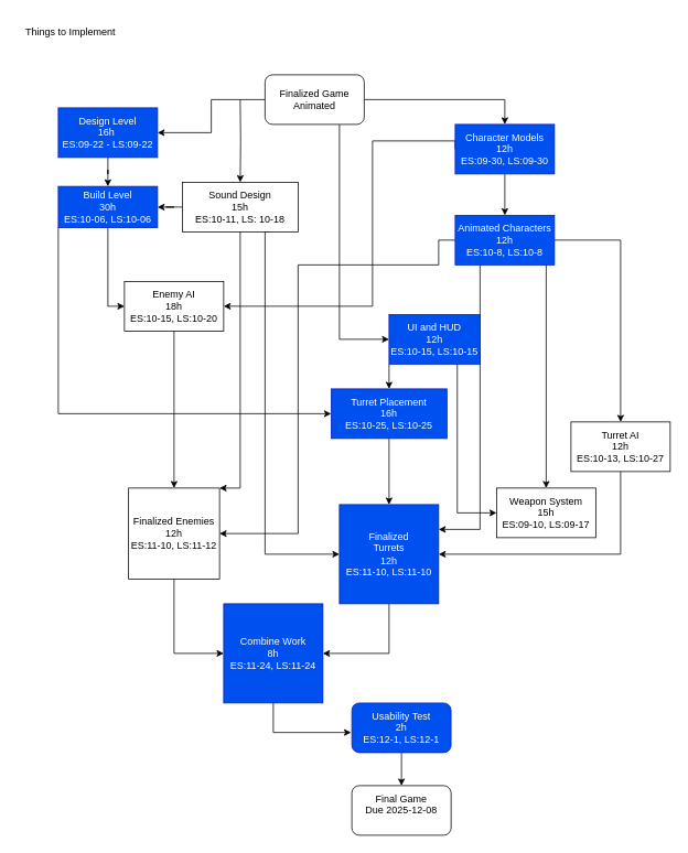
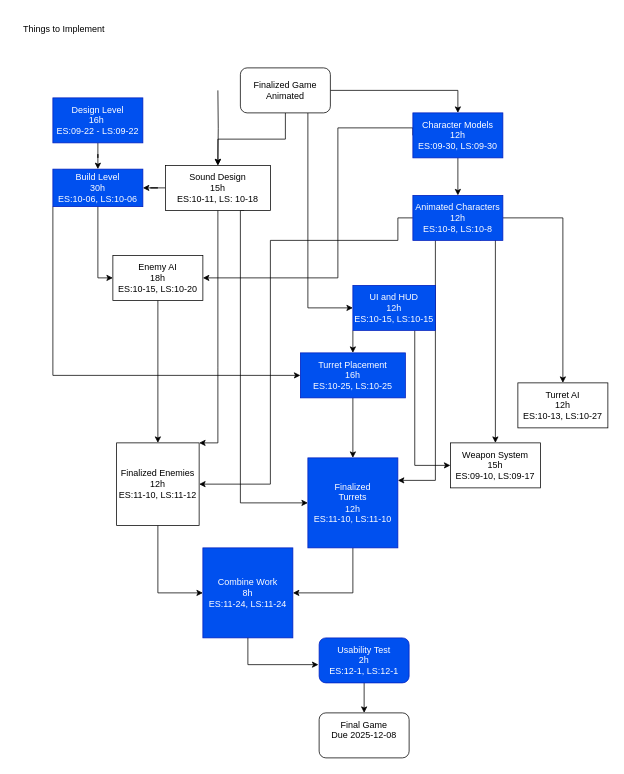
  <mxCell id="0" />
  <mxCell id="1" parent="0" />
  <mxCell id="2" value="&lt;div&gt;Things to Implement&lt;/div&gt;&lt;div&gt;&lt;br&gt;&lt;/div&gt;" style="text;html=1;align=center;verticalAlign=middle;whiteSpace=wrap;rounded=0;" vertex="1" parent="1"><mxGeometry x="20" y="20" width="130" height="50" as="geometry" /></mxCell>
  <mxCell id="3" value="&lt;div&gt;Final Game&lt;/div&gt;&lt;div&gt;Due 2025-12-08&lt;/div&gt;&lt;div&gt;&lt;br&gt;&lt;/div&gt;" style="rounded=1;whiteSpace=wrap;html=1;" vertex="1" parent="1"><mxGeometry x="425" y="950" width="120" height="60" as="geometry" /></mxCell>
- <mxCell id="4" style="edgeStyle=orthogonalEdgeStyle;rounded=0;orthogonalLoop=1;jettySize=auto;html=1;" edge="1" parent="1" source="8" target="10"><mxGeometry relative="1" as="geometry" /></mxCell>
+ <mxCell id="4" style="edgeStyle=orthogonalEdgeStyle;rounded=0;orthogonalLoop=1;jettySize=auto;html=1;" edge="1" parent="1" source="8" target="25"><mxGeometry relative="1" as="geometry" /></mxCell>
  <mxCell id="5" style="edgeStyle=orthogonalEdgeStyle;rounded=0;orthogonalLoop=1;jettySize=auto;html=1;exitX=1;exitY=0.5;exitDx=0;exitDy=0;entryX=0.5;entryY=0;entryDx=0;entryDy=0;" edge="1" parent="1" source="8" target="16"><mxGeometry relative="1" as="geometry" /></mxCell>
  <mxCell id="6" style="edgeStyle=orthogonalEdgeStyle;rounded=0;orthogonalLoop=1;jettySize=auto;html=1;entryX=0.5;entryY=0;entryDx=0;entryDy=0;" edge="1" parent="1" target="25"><mxGeometry relative="1" as="geometry"><mxPoint x="290" y="120" as="sourcePoint" /></mxGeometry></mxCell>
  <mxCell id="7" style="edgeStyle=orthogonalEdgeStyle;rounded=0;orthogonalLoop=1;jettySize=auto;html=1;exitX=0.75;exitY=1;exitDx=0;exitDy=0;entryX=0;entryY=0.5;entryDx=0;entryDy=0;" edge="1" parent="1" source="8" target="32"><mxGeometry relative="1" as="geometry" /></mxCell>
  <mxCell id="8" value="&lt;div&gt;Finalized Game Animated&lt;/div&gt;" style="rounded=1;whiteSpace=wrap;html=1;" vertex="1" parent="1"><mxGeometry x="320" y="90" width="120" height="60" as="geometry" /></mxCell>
  <mxCell id="9" value="" style="edgeStyle=orthogonalEdgeStyle;rounded=0;orthogonalLoop=1;jettySize=auto;html=1;" edge="1" parent="1" source="10" target="13"><mxGeometry relative="1" as="geometry" /></mxCell>
  <mxCell id="10" value="&lt;div&gt;Design Level&lt;/div&gt;&lt;div&gt;16h&amp;nbsp;&lt;br&gt;ES:09-22 - LS:09-22&lt;/div&gt;" style="rounded=0;whiteSpace=wrap;html=1;fillColor=#0050ef;fontColor=#ffffff;strokeColor=#001DBC;" vertex="1" parent="1"><mxGeometry x="70" y="130" width="120" height="60" as="geometry" /></mxCell>
  <mxCell id="11" style="edgeStyle=orthogonalEdgeStyle;rounded=0;orthogonalLoop=1;jettySize=auto;html=1;exitX=0.5;exitY=1;exitDx=0;exitDy=0;entryX=0;entryY=0.5;entryDx=0;entryDy=0;" edge="1" parent="1" source="13" target="29"><mxGeometry relative="1" as="geometry" /></mxCell>
  <mxCell id="12" style="edgeStyle=orthogonalEdgeStyle;rounded=0;orthogonalLoop=1;jettySize=auto;html=1;exitX=0;exitY=1;exitDx=0;exitDy=0;entryX=0;entryY=0.5;entryDx=0;entryDy=0;" edge="1" parent="1" source="13" target="27"><mxGeometry relative="1" as="geometry" /></mxCell>
  <mxCell id="13" value="Build Level&lt;br&gt;30h&lt;div&gt;ES:10-06, LS:10-06&lt;/div&gt;" style="rounded=0;whiteSpace=wrap;html=1;fillColor=#0050ef;fontColor=#ffffff;strokeColor=#001DBC;" vertex="1" parent="1"><mxGeometry x="70" y="225" width="120" height="50" as="geometry" /></mxCell>
  <mxCell id="14" value="" style="edgeStyle=orthogonalEdgeStyle;rounded=0;orthogonalLoop=1;jettySize=auto;html=1;" edge="1" parent="1" source="16" target="21"><mxGeometry relative="1" as="geometry" /></mxCell>
  <mxCell id="15" style="edgeStyle=orthogonalEdgeStyle;rounded=0;orthogonalLoop=1;jettySize=auto;html=1;exitX=0;exitY=0.5;exitDx=0;exitDy=0;entryX=1;entryY=0.5;entryDx=0;entryDy=0;" edge="1" parent="1" source="16" target="29"><mxGeometry relative="1" as="geometry"><Array as="points"><mxPoint x="550" y="170" /><mxPoint x="450" y="170" /><mxPoint x="450" y="370" /></Array></mxGeometry></mxCell>
  <mxCell id="16" value="Character Models&lt;br&gt;12h&lt;br&gt;ES:09-30, LS:09-30" style="rounded=0;whiteSpace=wrap;html=1;fillColor=#0050ef;fontColor=#ffffff;strokeColor=#001DBC;" vertex="1" parent="1"><mxGeometry x="550" y="150" width="120" height="60" as="geometry" /></mxCell>
  <mxCell id="17" style="edgeStyle=orthogonalEdgeStyle;rounded=0;orthogonalLoop=1;jettySize=auto;html=1;exitX=0.75;exitY=1;exitDx=0;exitDy=0;entryX=0.5;entryY=0;entryDx=0;entryDy=0;" edge="1" parent="1" source="21" target="33"><mxGeometry relative="1" as="geometry"><Array as="points"><mxPoint x="660" y="270" /></Array></mxGeometry></mxCell>
  <mxCell id="18" style="edgeStyle=orthogonalEdgeStyle;rounded=0;orthogonalLoop=1;jettySize=auto;html=1;exitX=0.25;exitY=1;exitDx=0;exitDy=0;entryX=1;entryY=0.25;entryDx=0;entryDy=0;" edge="1" parent="1" source="21" target="39"><mxGeometry relative="1" as="geometry" /></mxCell>
  <mxCell id="19" style="edgeStyle=orthogonalEdgeStyle;rounded=0;orthogonalLoop=1;jettySize=auto;html=1;exitX=0;exitY=0.5;exitDx=0;exitDy=0;entryX=1;entryY=0.5;entryDx=0;entryDy=0;" edge="1" parent="1" source="21" target="35"><mxGeometry relative="1" as="geometry"><Array as="points"><mxPoint x="530" y="290" /><mxPoint x="530" y="320" /><mxPoint x="360" y="320" /><mxPoint x="360" y="645" /></Array></mxGeometry></mxCell>
  <mxCell id="20" style="edgeStyle=orthogonalEdgeStyle;rounded=0;orthogonalLoop=1;jettySize=auto;html=1;exitX=1;exitY=0.5;exitDx=0;exitDy=0;entryX=0.5;entryY=0;entryDx=0;entryDy=0;" edge="1" parent="1" source="21" target="37"><mxGeometry relative="1" as="geometry" /></mxCell>
  <mxCell id="21" value="&lt;div&gt;Animated Characters&lt;br&gt;12h&lt;br&gt;ES:10-8, LS:10-8&lt;/div&gt;" style="rounded=0;whiteSpace=wrap;html=1;fillColor=#0050ef;fontColor=#ffffff;strokeColor=#001DBC;" vertex="1" parent="1"><mxGeometry x="550" y="260" width="120" height="60" as="geometry" /></mxCell>
  <mxCell id="22" style="edgeStyle=orthogonalEdgeStyle;rounded=0;orthogonalLoop=1;jettySize=auto;html=1;exitX=0.5;exitY=1;exitDx=0;exitDy=0;entryX=1;entryY=0;entryDx=0;entryDy=0;" edge="1" parent="1" source="25" target="35"><mxGeometry relative="1" as="geometry"><Array as="points"><mxPoint x="290" y="490" /><mxPoint x="290" y="490" /></Array></mxGeometry></mxCell>
  <mxCell id="23" style="edgeStyle=orthogonalEdgeStyle;rounded=0;orthogonalLoop=1;jettySize=auto;html=1;exitX=0.75;exitY=1;exitDx=0;exitDy=0;entryX=0;entryY=0.5;entryDx=0;entryDy=0;" edge="1" parent="1" source="25" target="39"><mxGeometry relative="1" as="geometry"><Array as="points"><mxPoint x="320" y="670" /></Array></mxGeometry></mxCell>
  <mxCell id="24" value="" style="edgeStyle=orthogonalEdgeStyle;rounded=0;orthogonalLoop=1;jettySize=auto;html=1;" edge="1" parent="1" source="25" target="13"><mxGeometry relative="1" as="geometry" /></mxCell>
  <mxCell id="25" value="&lt;div&gt;Sound Design&lt;/div&gt;&lt;div&gt;15h&lt;br&gt;ES:10-11, LS: 10-18&lt;/div&gt;" style="rounded=0;whiteSpace=wrap;html=1;" vertex="1" parent="1"><mxGeometry x="220" y="220" width="140" height="60" as="geometry" /></mxCell>
  <mxCell id="26" style="edgeStyle=orthogonalEdgeStyle;rounded=0;orthogonalLoop=1;jettySize=auto;html=1;exitX=0.5;exitY=1;exitDx=0;exitDy=0;entryX=0.5;entryY=0;entryDx=0;entryDy=0;" edge="1" parent="1" source="27" target="39"><mxGeometry relative="1" as="geometry" /></mxCell>
  <mxCell id="27" value="Turret Placement&lt;br&gt;&lt;div&gt;16h&lt;/div&gt;&lt;div&gt;ES:10-25, LS:10-25&lt;/div&gt;" style="rounded=0;whiteSpace=wrap;html=1;fillColor=#0050ef;fontColor=#ffffff;strokeColor=#001DBC;" vertex="1" parent="1"><mxGeometry x="400" y="470" width="140" height="60" as="geometry" /></mxCell>
  <mxCell id="28" style="edgeStyle=orthogonalEdgeStyle;rounded=0;orthogonalLoop=1;jettySize=auto;html=1;exitX=0.5;exitY=1;exitDx=0;exitDy=0;" edge="1" parent="1" source="29" target="35"><mxGeometry relative="1" as="geometry" /></mxCell>
  <mxCell id="29" value="Enemy AI&lt;br&gt;&lt;div&gt;18h&lt;/div&gt;ES:10-15, LS:10-20" style="rounded=0;whiteSpace=wrap;html=1;" vertex="1" parent="1"><mxGeometry x="150" y="340" width="120" height="60" as="geometry" /></mxCell>
  <mxCell id="30" style="edgeStyle=orthogonalEdgeStyle;rounded=0;orthogonalLoop=1;jettySize=auto;html=1;exitX=0.75;exitY=1;exitDx=0;exitDy=0;entryX=0;entryY=0.5;entryDx=0;entryDy=0;" edge="1" parent="1" source="32" target="33"><mxGeometry relative="1" as="geometry" /></mxCell>
  <mxCell id="31" style="edgeStyle=orthogonalEdgeStyle;rounded=0;orthogonalLoop=1;jettySize=auto;html=1;exitX=0;exitY=1;exitDx=0;exitDy=0;entryX=0.5;entryY=0;entryDx=0;entryDy=0;" edge="1" parent="1" source="32" target="27"><mxGeometry relative="1" as="geometry" /></mxCell>
  <mxCell id="32" value="UI and HUD&lt;br&gt;12h&lt;br&gt;ES:10-15, LS:10-15" style="rounded=0;whiteSpace=wrap;html=1;fillColor=#0050ef;fontColor=#ffffff;strokeColor=#001DBC;" vertex="1" parent="1"><mxGeometry x="470" y="380" width="110" height="60" as="geometry" /></mxCell>
  <mxCell id="33" value="&lt;div&gt;Weapon System&lt;br&gt;15h&lt;/div&gt;&lt;div&gt;ES:09-10, LS:09-17&lt;/div&gt;" style="rounded=0;whiteSpace=wrap;html=1;" vertex="1" parent="1"><mxGeometry x="600" y="590" width="120" height="60" as="geometry" /></mxCell>
  <mxCell id="34" style="edgeStyle=orthogonalEdgeStyle;rounded=0;orthogonalLoop=1;jettySize=auto;html=1;exitX=0.5;exitY=1;exitDx=0;exitDy=0;entryX=0;entryY=0.5;entryDx=0;entryDy=0;" edge="1" parent="1" source="35" target="40"><mxGeometry relative="1" as="geometry" /></mxCell>
  <mxCell id="35" value="Finalized Enemies&lt;br&gt;12h&lt;br&gt;ES:11-10, LS:11-12" style="whiteSpace=wrap;html=1;aspect=fixed;" vertex="1" parent="1"><mxGeometry x="155" y="590" width="110" height="110" as="geometry" /></mxCell>
- <mxCell id="36" style="edgeStyle=orthogonalEdgeStyle;rounded=0;orthogonalLoop=1;jettySize=auto;html=1;exitX=0.5;exitY=1;exitDx=0;exitDy=0;entryX=1;entryY=0.5;entryDx=0;entryDy=0;" edge="1" parent="1" source="37" target="39"><mxGeometry relative="1" as="geometry" /></mxCell>
  <mxCell id="37" value="Turret AI&lt;br&gt;12h&lt;br&gt;ES:10-13, LS:10-27" style="rounded=0;whiteSpace=wrap;html=1;" vertex="1" parent="1"><mxGeometry x="690" y="510" width="120" height="60" as="geometry" /></mxCell>
  <mxCell id="38" style="edgeStyle=orthogonalEdgeStyle;rounded=0;orthogonalLoop=1;jettySize=auto;html=1;exitX=0.5;exitY=1;exitDx=0;exitDy=0;entryX=1;entryY=0.5;entryDx=0;entryDy=0;" edge="1" parent="1" source="39" target="40"><mxGeometry relative="1" as="geometry" /></mxCell>
  <mxCell id="39" value="&lt;div&gt;Finalized&lt;/div&gt;&lt;div&gt;Turrets&lt;br&gt;12h&lt;br&gt;ES:11-10, LS:11-10&lt;/div&gt;" style="whiteSpace=wrap;html=1;aspect=fixed;fillColor=#0050ef;fontColor=#ffffff;strokeColor=#001DBC;" vertex="1" parent="1"><mxGeometry x="410" y="610" width="120" height="120" as="geometry" /></mxCell>
  <mxCell id="40" value="Combine Work&lt;br&gt;8h&lt;br&gt;ES:11-24, LS:11-24" style="whiteSpace=wrap;html=1;aspect=fixed;fillColor=#0050ef;fontColor=#ffffff;strokeColor=#001DBC;" vertex="1" parent="1"><mxGeometry x="270" y="730" width="120" height="120" as="geometry" /></mxCell>
  <mxCell id="41" style="edgeStyle=orthogonalEdgeStyle;rounded=0;orthogonalLoop=1;jettySize=auto;html=1;exitX=0.5;exitY=1;exitDx=0;exitDy=0;entryX=0.5;entryY=0;entryDx=0;entryDy=0;" edge="1" parent="1" source="42" target="3"><mxGeometry relative="1" as="geometry" /></mxCell>
  <mxCell id="42" value="Usability Test&lt;br&gt;2h&lt;br&gt;ES:12-1, LS:12-1" style="rounded=1;whiteSpace=wrap;html=1;fillColor=#0050ef;fontColor=#ffffff;strokeColor=#001DBC;" vertex="1" parent="1"><mxGeometry x="425" y="850" width="120" height="60" as="geometry" /></mxCell>
  <mxCell id="43" style="edgeStyle=orthogonalEdgeStyle;rounded=0;orthogonalLoop=1;jettySize=auto;html=1;exitX=0.5;exitY=1;exitDx=0;exitDy=0;entryX=-0.008;entryY=0.595;entryDx=0;entryDy=0;entryPerimeter=0;" edge="1" parent="1" source="40" target="42"><mxGeometry relative="1" as="geometry" /></mxCell>
